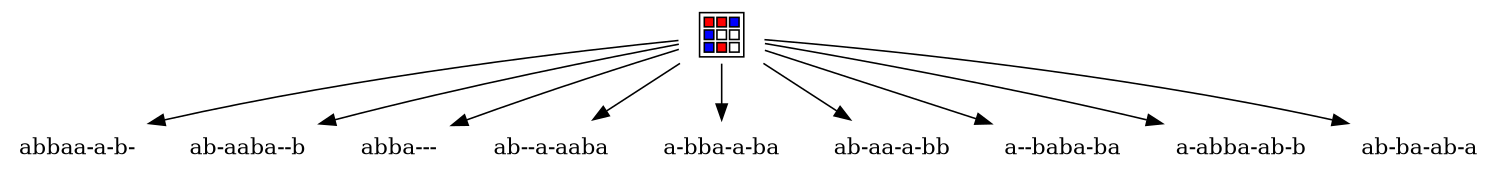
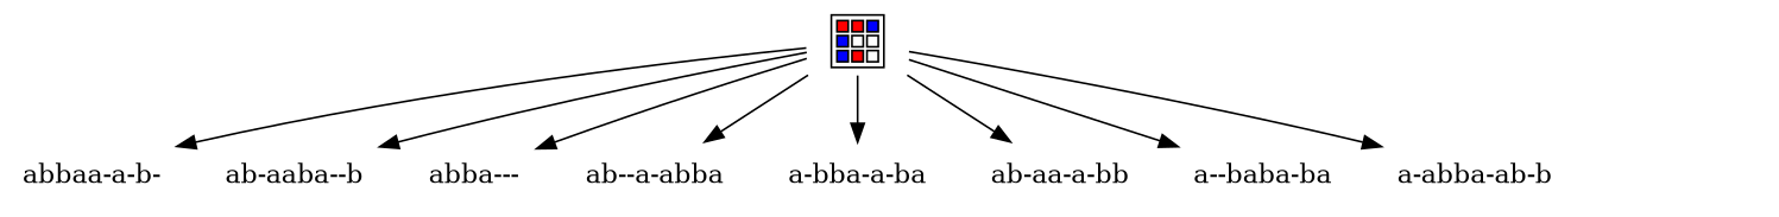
  digraph {
    node [shape=none]
    n1 [label=<<TABLE BORDER="1" BGCOLOR="white">         <TR><TD BGCOLOR="red"></TD><TD BGCOLOR="red"></TD><TD BGCOLOR="blue"></TD></TR>         <TR><TD BGCOLOR="blue"></TD><TD BGCOLOR="white"></TD><TD BGCOLOR="white"></TD></TR>         <TR><TD BGCOLOR="blue"></TD><TD BGCOLOR="red"></TD><TD BGCOLOR="white"></TD></TR>     </TABLE>>]
    "abbaa-a-b-"
    "ab-aaba--b"
    n4 [label="abba---"]
-   "ab--a-abba" [label="ab--a-aaba"]
+   "ab--a-abba"
    "a-bba-a-ba"
    "ab-aa-a-bb"
    "a--baba-ba"
    n9 [label="a-abba-ab-b"]
-   "ab-ba-ab-a"
    n1 -> "abbaa-a-b-"
    n1 -> "ab-aaba--b"
    n1 -> n4
    n1 -> "ab--a-abba"
    n1 -> "a-bba-a-ba"
    n1 -> "ab-aa-a-bb"
    n1 -> "a--baba-ba"
    n1 -> n9
-   n1 -> "ab-ba-ab-a"
  }
